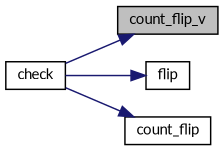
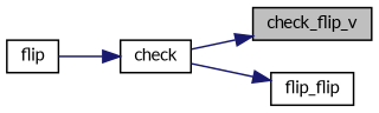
  digraph {
    fontname=Lato
    rankdir=RL
    node [color=black fontname=Lato fontsize=10 shape=record]
    edge [color=midnightblue dir=back fontname=Lato fontsize=10 labelfontname=FreeSans labelfontsize=10 style=solid]
-   n1 [fillcolor=grey75 fontcolor=black height=0.2 label=count_flip_v style=filled width=0.4]
+   n1 [fillcolor=grey75 fontcolor=black height=0.2 label=check_flip_v style=filled width=0.4]
    n2 [height=0.2 label=check width=0.4]
    n3 [height=0.2 label=flip width=0.4]
-   n4 [height=0.2 label=count_flip width=0.4]
+   n4 [height=0.2 label=flip_flip width=0.4]
    n1 -> n2
-   n3 -> n2
+   n2 -> n3
    n4 -> n2
  }
